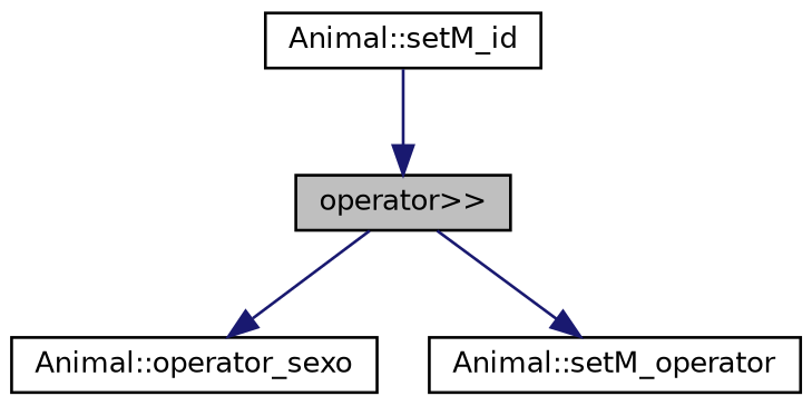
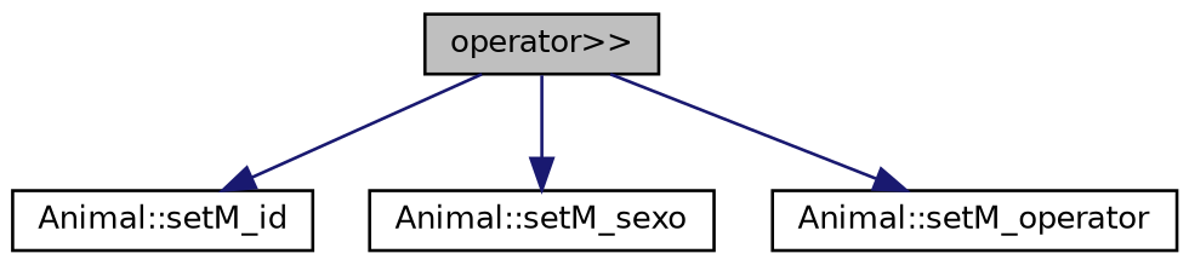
  digraph {
    rankdir=TB
    node [color=black fillcolor=white fontname=Helvetica fontsize=10 shape=record style=filled]
    edge [color=midnightblue fontname=Helvetica fontsize=10 labelfontname=Helvetica labelfontsize=10 style=solid]
    n1 [fillcolor=grey75 fontcolor=black height=0.2 label="operator\>\>" width=0.4]
    n2 [height=0.2 label="Animal::setM_id" width=0.4]
-   n3 [height=0.2 label="Animal::operator_sexo" width=0.4]
+   n3 [height=0.2 label="Animal::setM_sexo" width=0.4]
    n4 [height=0.2 label="Animal::setM_operator" width=0.4]
-   n2 -> n1
+   n1 -> n2
    n1 -> n3
    n1 -> n4
  }
